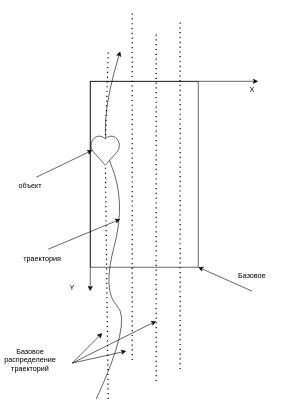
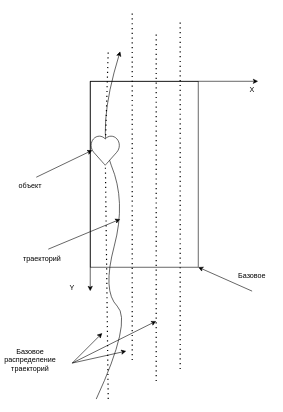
  <mxCell id="0" />
  <mxCell id="1" parent="0" />
  <mxCell id="2" value="" style="rounded=0;whiteSpace=wrap;html=1;" vertex="1" parent="1"><mxGeometry x="150" y="135" width="180" height="310" as="geometry" /></mxCell>
  <mxCell id="3" value="" style="endArrow=classic;html=1;rounded=0;entryX=1;entryY=1;entryDx=0;entryDy=0;" edge="1" parent="1" target="2"><mxGeometry width="50" height="50" relative="1" as="geometry"><mxPoint x="420" y="485" as="sourcePoint" /><mxPoint x="470" y="435" as="targetPoint" /></mxGeometry></mxCell>
  <mxCell id="4" value="Базовое" style="text;html=1;strokeColor=none;fillColor=none;align=center;verticalAlign=middle;whiteSpace=wrap;rounded=0;" vertex="1" parent="1"><mxGeometry x="390" y="445" width="60" height="30" as="geometry" /></mxCell>
  <mxCell id="5" value="" style="endArrow=none;dashed=1;html=1;dashPattern=1 3;strokeWidth=2;rounded=0;startArrow=none;" edge="1" parent="1" source="15"><mxGeometry width="50" height="50" relative="1" as="geometry"><mxPoint x="180" y="665" as="sourcePoint" /><mxPoint x="180" y="85" as="targetPoint" /></mxGeometry></mxCell>
  <mxCell id="6" value="" style="endArrow=none;dashed=1;html=1;dashPattern=1 3;strokeWidth=2;rounded=0;" edge="1" parent="1"><mxGeometry width="50" height="50" relative="1" as="geometry"><mxPoint x="220" y="600" as="sourcePoint" /><mxPoint x="220" y="20" as="targetPoint" /></mxGeometry></mxCell>
  <mxCell id="7" value="" style="endArrow=none;dashed=1;html=1;dashPattern=1 3;strokeWidth=2;rounded=0;" edge="1" parent="1"><mxGeometry width="50" height="50" relative="1" as="geometry"><mxPoint x="260" y="635" as="sourcePoint" /><mxPoint x="260" y="55" as="targetPoint" /></mxGeometry></mxCell>
  <mxCell id="8" value="" style="endArrow=none;dashed=1;html=1;dashPattern=1 3;strokeWidth=2;rounded=0;" edge="1" parent="1"><mxGeometry width="50" height="50" relative="1" as="geometry"><mxPoint x="300" y="615" as="sourcePoint" /><mxPoint x="300" y="35" as="targetPoint" /></mxGeometry></mxCell>
  <mxCell id="9" value="" style="endArrow=classic;html=1;rounded=0;" edge="1" parent="1"><mxGeometry width="50" height="50" relative="1" as="geometry"><mxPoint x="120" y="605" as="sourcePoint" /><mxPoint x="170" y="555" as="targetPoint" /></mxGeometry></mxCell>
  <mxCell id="10" value="" style="endArrow=classic;html=1;rounded=0;" edge="1" parent="1"><mxGeometry width="50" height="50" relative="1" as="geometry"><mxPoint x="120" y="605" as="sourcePoint" /><mxPoint x="210" y="585" as="targetPoint" /></mxGeometry></mxCell>
  <mxCell id="11" value="" style="endArrow=classic;html=1;rounded=0;" edge="1" parent="1"><mxGeometry width="50" height="50" relative="1" as="geometry"><mxPoint x="120" y="605" as="sourcePoint" /><mxPoint x="260" y="535" as="targetPoint" /></mxGeometry></mxCell>
  <mxCell id="12" value="Базовое распределение траекторий" style="text;html=1;strokeColor=none;fillColor=none;align=center;verticalAlign=middle;whiteSpace=wrap;rounded=0;" vertex="1" parent="1"><mxGeometry x="20" y="585" width="60" height="30" as="geometry" /></mxCell>
  <mxCell id="13" value="" style="curved=1;endArrow=classic;html=1;rounded=0;" edge="1" parent="1"><mxGeometry width="50" height="50" relative="1" as="geometry"><mxPoint x="160" y="665" as="sourcePoint" /><mxPoint x="200" y="85" as="targetPoint" /><Array as="points"><mxPoint x="220" y="535" /><mxPoint x="170" y="485" /><mxPoint x="210" y="335" /><mxPoint x="160" y="215" /></Array></mxGeometry></mxCell>
  <mxCell id="14" value="" style="endArrow=none;dashed=1;html=1;dashPattern=1 3;strokeWidth=2;rounded=0;" edge="1" parent="1" target="15"><mxGeometry width="50" height="50" relative="1" as="geometry"><mxPoint x="180" y="665" as="sourcePoint" /><mxPoint x="180" y="85" as="targetPoint" /></mxGeometry></mxCell>
  <mxCell id="15" value="" style="verticalLabelPosition=bottom;verticalAlign=top;html=1;shape=mxgraph.basic.heart" vertex="1" parent="1"><mxGeometry x="150" y="225" width="50" height="50" as="geometry" /></mxCell>
  <mxCell id="16" value="" style="endArrow=classic;html=1;rounded=0;" edge="1" parent="1"><mxGeometry width="50" height="50" relative="1" as="geometry"><mxPoint x="80" y="415" as="sourcePoint" /><mxPoint x="200" y="365" as="targetPoint" /></mxGeometry></mxCell>
- <mxCell id="17" value="траектория" style="text;html=1;strokeColor=none;fillColor=none;align=center;verticalAlign=middle;whiteSpace=wrap;rounded=0;" vertex="1" parent="1"><mxGeometry x="40" y="416" width="60" height="30" as="geometry" /></mxCell>
+ <mxCell id="17" value="траекторий" style="text;html=1;strokeColor=none;fillColor=none;align=center;verticalAlign=middle;whiteSpace=wrap;rounded=0;" vertex="1" parent="1"><mxGeometry x="40" y="416" width="60" height="30" as="geometry" /></mxCell>
  <mxCell id="18" value="" style="endArrow=classic;html=1;rounded=0;entryX=0.07;entryY=0.5;entryDx=0;entryDy=0;entryPerimeter=0;" edge="1" parent="1" target="15"><mxGeometry width="50" height="50" relative="1" as="geometry"><mxPoint x="60" y="295" as="sourcePoint" /><mxPoint x="110" y="245" as="targetPoint" /></mxGeometry></mxCell>
  <mxCell id="19" value="объект" style="text;html=1;strokeColor=none;fillColor=none;align=center;verticalAlign=middle;whiteSpace=wrap;rounded=0;" vertex="1" parent="1"><mxGeometry x="20" y="295" width="60" height="30" as="geometry" /></mxCell>
  <mxCell id="20" value="" style="endArrow=classic;html=1;rounded=0;" edge="1" parent="1"><mxGeometry width="50" height="50" relative="1" as="geometry"><mxPoint x="150" y="135" as="sourcePoint" /><mxPoint x="430" y="135" as="targetPoint" /></mxGeometry></mxCell>
  <mxCell id="21" value="" style="endArrow=classic;html=1;rounded=0;" edge="1" parent="1"><mxGeometry width="50" height="50" relative="1" as="geometry"><mxPoint x="150" y="135" as="sourcePoint" /><mxPoint x="150" y="485" as="targetPoint" /></mxGeometry></mxCell>
  <mxCell id="22" value="X" style="text;html=1;strokeColor=none;fillColor=none;align=center;verticalAlign=middle;whiteSpace=wrap;rounded=0;" vertex="1" parent="1"><mxGeometry x="390" y="135" width="60" height="30" as="geometry" /></mxCell>
  <mxCell id="23" value="Y" style="text;html=1;strokeColor=none;fillColor=none;align=center;verticalAlign=middle;whiteSpace=wrap;rounded=0;" vertex="1" parent="1"><mxGeometry x="90" y="465" width="60" height="30" as="geometry" /></mxCell>
